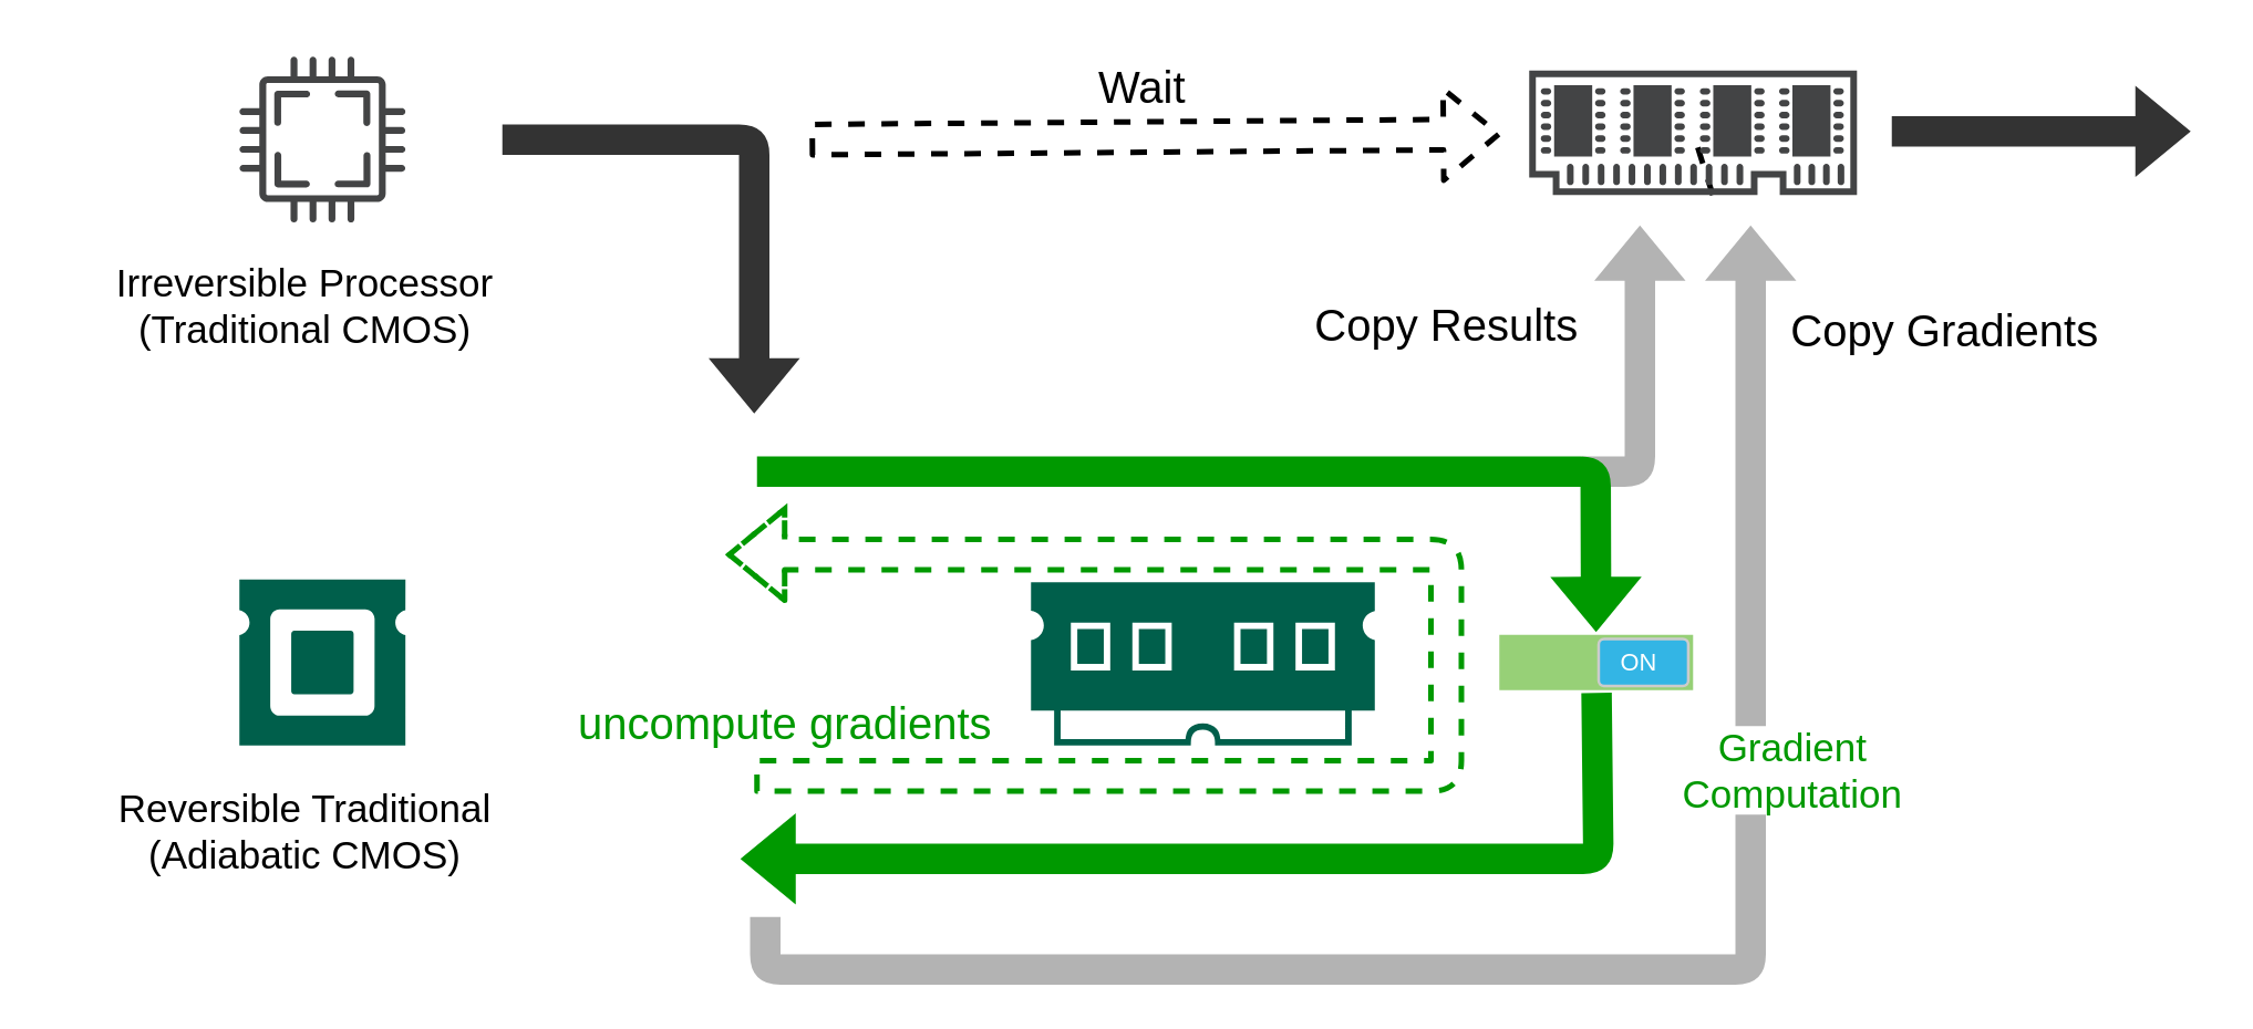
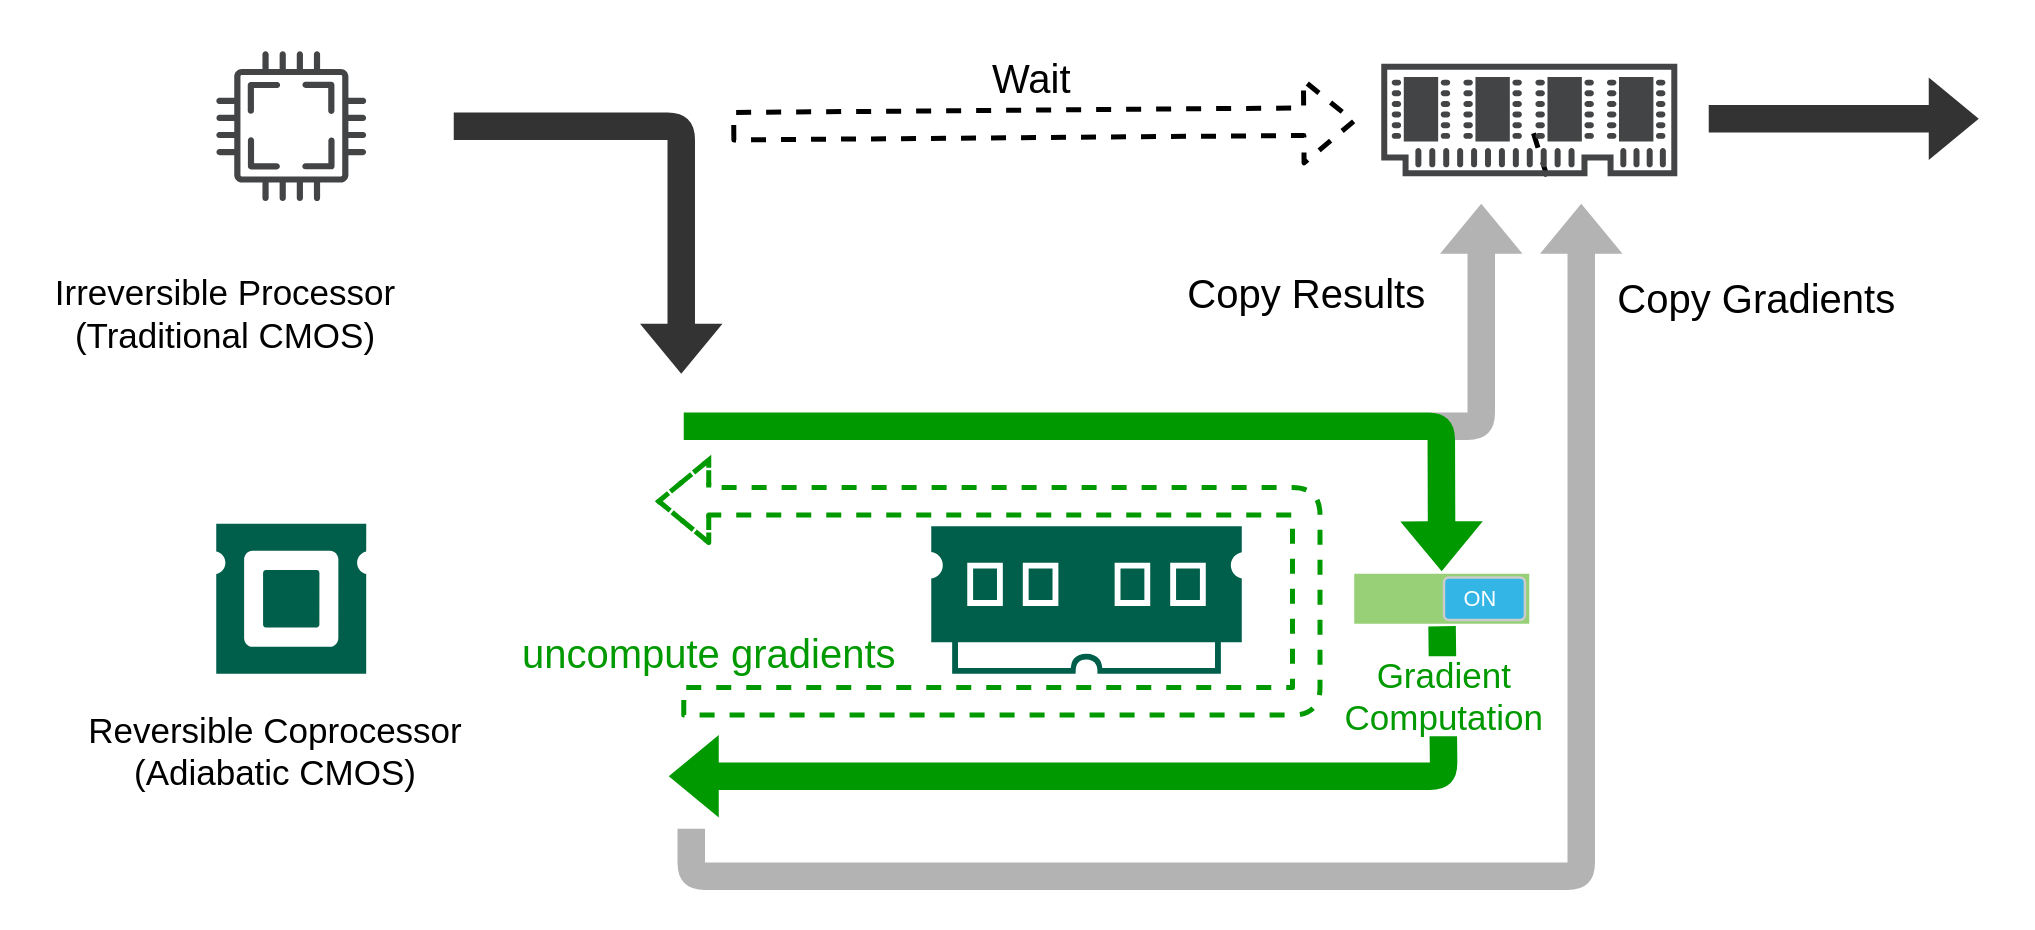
  <mxCell id="0" />
  <mxCell id="1" parent="0" />
- <mxCell id="2" value="Irreversible Processor&lt;br style=&quot;font-size: 14px;&quot;&gt;(Traditional CMOS)" style="text;html=1;strokeColor=none;fillColor=none;align=center;verticalAlign=middle;whiteSpace=wrap;rounded=0;fontSize=14;" parent="1" vertex="1"><mxGeometry x="35" y="100" width="150" height="20" as="geometry" /></mxCell>
- <mxCell id="3" value="Reversible Traditional&lt;br style=&quot;font-size: 14px;&quot;&gt;(Adiabatic CMOS)" style="text;html=1;strokeColor=none;fillColor=none;align=center;verticalAlign=middle;whiteSpace=wrap;rounded=0;fontSize=14;" parent="1" vertex="1"><mxGeometry x="20" y="290" width="180" height="20" as="geometry" /></mxCell>
+ <mxCell id="2" value="Irreversible Processor&lt;br style=&quot;font-size: 14px;&quot;&gt;(Traditional CMOS)" style="text;html=1;strokeColor=none;fillColor=none;align=center;verticalAlign=middle;whiteSpace=wrap;rounded=0;fontSize=14;" parent="1" vertex="1"><mxGeometry x="15" y="115" width="150" height="20" as="geometry" /></mxCell>
+ <mxCell id="3" value="Reversible Coprocessor&lt;br style=&quot;font-size: 14px;&quot;&gt;(Adiabatic CMOS)" style="text;html=1;strokeColor=none;fillColor=none;align=center;verticalAlign=middle;whiteSpace=wrap;rounded=0;fontSize=14;" parent="1" vertex="1"><mxGeometry x="20" y="290" width="180" height="20" as="geometry" /></mxCell>
  <mxCell id="4" value="" style="pointerEvents=1;shadow=0;dashed=0;html=1;strokeColor=none;fillColor=#005F4B;labelPosition=center;verticalLabelPosition=bottom;verticalAlign=top;align=center;outlineConnect=0;shape=mxgraph.veeam2.ram;" parent="1" vertex="1"><mxGeometry x="372" y="210" width="124.21" height="59" as="geometry" /></mxCell>
  <mxCell id="5" value="" style="pointerEvents=1;shadow=0;dashed=0;html=1;strokeColor=none;fillColor=#434445;aspect=fixed;labelPosition=center;verticalLabelPosition=bottom;verticalAlign=top;align=center;outlineConnect=0;shape=mxgraph.vvd.cpu;" parent="1" vertex="1"><mxGeometry x="86" y="20" width="60" height="60" as="geometry" /></mxCell>
  <mxCell id="6" value="Copy Results" style="shape=flexArrow;endArrow=classic;html=1;strokeColor=none;strokeWidth=2;fontSize=16;fillColor=#B3B3B3;" parent="1" edge="1"><mxGeometry x="0.333" y="70" width="50" height="50" relative="1" as="geometry"><mxPoint x="570" y="170" as="sourcePoint" /><mxPoint x="592" y="80" as="targetPoint" /><Array as="points"><mxPoint x="592" y="170" /></Array><mxPoint as="offset" /></mxGeometry></mxCell>
  <mxCell id="7" value="Copy Gradients" style="shape=flexArrow;endArrow=classic;html=1;strokeColor=none;strokeWidth=2;fontSize=16;fillColor=#B3B3B3;" parent="1" edge="1"><mxGeometry x="0.879" y="-70" width="50" height="50" relative="1" as="geometry"><mxPoint x="276" y="330" as="sourcePoint" /><mxPoint x="632" y="80" as="targetPoint" /><mxPoint as="offset" /><Array as="points"><mxPoint x="276" y="350" /><mxPoint x="632" y="350" /></Array></mxGeometry></mxCell>
  <mxCell id="8" value="" style="pointerEvents=1;shadow=0;dashed=0;html=1;strokeColor=none;fillColor=#005F4B;labelPosition=center;verticalLabelPosition=bottom;verticalAlign=top;align=center;outlineConnect=0;shape=mxgraph.veeam2.cpu;" parent="1" vertex="1"><mxGeometry x="86" y="209" width="60" height="60" as="geometry" /></mxCell>
  <mxCell id="9" value="" style="endArrow=none;dashed=1;html=1;strokeColor=#000000;strokeWidth=2;" parent="1" source="10" edge="1"><mxGeometry width="50" height="50" relative="1" as="geometry"><mxPoint x="272" y="50" as="sourcePoint" /><mxPoint x="612" y="50" as="targetPoint" /></mxGeometry></mxCell>
  <mxCell id="10" value="" style="pointerEvents=1;shadow=0;dashed=0;html=1;strokeColor=none;fillColor=#434445;aspect=fixed;labelPosition=center;verticalLabelPosition=bottom;verticalAlign=top;align=center;outlineConnect=0;shape=mxgraph.vvd.memory;labelBackgroundColor=#ffffff;" parent="1" vertex="1"><mxGeometry x="552" y="25" width="118.42" height="45" as="geometry" /></mxCell>
  <mxCell id="11" value="" style="shape=flexArrow;endArrow=classic;html=1;strokeColor=none;strokeWidth=2;fontSize=16;fillColor=#009900;" parent="1" source="18" edge="1"><mxGeometry x="0.824" y="-80" width="50" height="50" relative="1" as="geometry"><mxPoint x="272" y="170" as="sourcePoint" /><mxPoint x="266" y="310" as="targetPoint" /><mxPoint as="offset" /><Array as="points"><mxPoint x="577" y="310" /></Array></mxGeometry></mxCell>
  <mxCell id="12" value="" style="shape=flexArrow;endArrow=classic;html=1;strokeColor=none;strokeWidth=2;fontSize=16;fillColor=#333333;" parent="1" edge="1"><mxGeometry x="0.824" y="-80" width="50" height="50" relative="1" as="geometry"><mxPoint x="180" y="50" as="sourcePoint" /><mxPoint x="272" y="150" as="targetPoint" /><mxPoint as="offset" /><Array as="points"><mxPoint x="272" y="50" /></Array></mxGeometry></mxCell>
  <mxCell id="13" value="" style="shape=flexArrow;endArrow=classic;html=1;strokeColor=none;strokeWidth=2;fontSize=16;fillColor=#333333;" parent="1" edge="1"><mxGeometry x="0.824" y="-80" width="50" height="50" relative="1" as="geometry"><mxPoint x="682" y="47" as="sourcePoint" /><mxPoint x="792" y="47" as="targetPoint" /><mxPoint as="offset" /><Array as="points" /></mxGeometry></mxCell>
  <mxCell id="14" value="" style="shape=flexArrow;endArrow=classic;html=1;strokeColor=#000000;strokeWidth=2;fillColor=none;fontSize=14;fontColor=#009900;dashed=1;" parent="1" edge="1"><mxGeometry width="50" height="50" relative="1" as="geometry"><mxPoint x="292" y="50" as="sourcePoint" /><mxPoint x="542" y="48" as="targetPoint" /></mxGeometry></mxCell>
  <mxCell id="15" value="&lt;font color=&quot;#000000&quot; style=&quot;font-size: 16px;&quot;&gt;Wait&lt;/font&gt;" style="text;html=1;align=center;verticalAlign=middle;resizable=0;points=[];labelBackgroundColor=#ffffff;fontSize=16;fontColor=#009900;" parent="14" vertex="1" connectable="0"><mxGeometry x="-0.16" y="4" relative="1" as="geometry"><mxPoint x="15.03" y="-15.16" as="offset" /></mxGeometry></mxCell>
  <mxCell id="16" value="" style="shape=flexArrow;endArrow=classic;html=1;strokeColor=#009900;strokeWidth=2;fontSize=16;fillColor=none;dashed=1;" parent="1" edge="1"><mxGeometry x="0.824" y="-80" width="50" height="50" relative="1" as="geometry"><mxPoint x="272" y="280" as="sourcePoint" /><mxPoint x="262" y="200" as="targetPoint" /><mxPoint as="offset" /><Array as="points"><mxPoint x="522" y="280" /><mxPoint x="522" y="200" /></Array></mxGeometry></mxCell>
  <mxCell id="17" value="uncompute gradients" style="text;html=1;align=center;verticalAlign=middle;resizable=0;points=[];labelBackgroundColor=#ffffff;fontSize=16;fontColor=#009900;" parent="16" vertex="1" connectable="0"><mxGeometry x="0.02" y="-2" relative="1" as="geometry"><mxPoint x="-242" y="31" as="offset" /></mxGeometry></mxCell>
  <mxCell id="18" value="" style="verticalLabelPosition=bottom;verticalAlign=top;html=1;shadow=0;dashed=0;strokeWidth=1;shape=mxgraph.android.switch_on;fillColor=#97D077;" parent="1" vertex="1"><mxGeometry x="541.21" y="229" width="70" height="20" as="geometry" /></mxCell>
  <mxCell id="19" value="" style="shape=flexArrow;endArrow=classic;html=1;strokeColor=none;strokeWidth=2;fontSize=16;fillColor=#009900;" parent="1" target="18" edge="1"><mxGeometry x="0.824" y="-80" width="50" height="50" relative="1" as="geometry"><mxPoint x="272" y="170" as="sourcePoint" /><mxPoint x="262" y="310" as="targetPoint" /><mxPoint as="offset" /><Array as="points"><mxPoint x="576" y="170" /></Array></mxGeometry></mxCell>
- <mxCell id="20" value="Gradient&lt;br&gt;Computation" style="text;html=1;strokeColor=none;fillColor=#ffffff;align=center;verticalAlign=middle;whiteSpace=wrap;rounded=0;fontSize=14;fontColor=#009900;" parent="1" vertex="1"><mxGeometry x="608" y="262" width="78.71" height="32" as="geometry" /></mxCell>
+ <mxCell id="20" value="Gradient&lt;br&gt;Computation" style="text;html=1;strokeColor=none;fillColor=#ffffff;align=center;verticalAlign=middle;whiteSpace=wrap;rounded=0;fontSize=14;fontColor=#009900;" parent="1" vertex="1"><mxGeometry x="538" y="262" width="78.71" height="32" as="geometry" /></mxCell>
